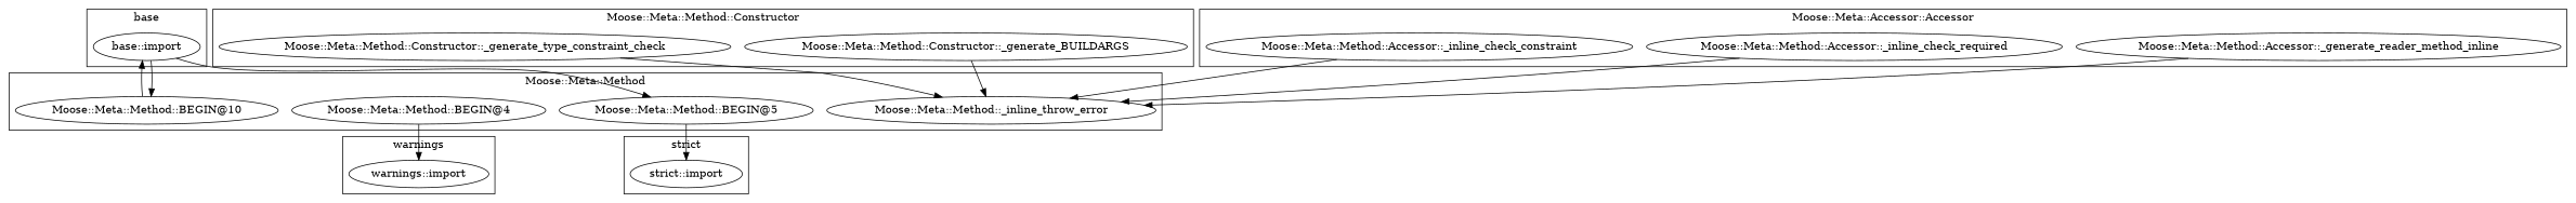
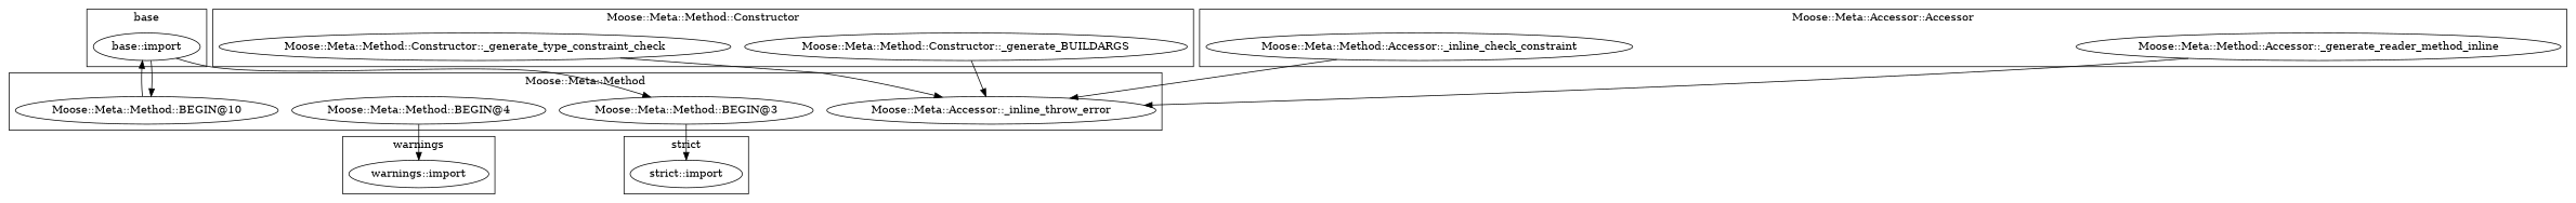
  digraph {
    "base::import"
    "warnings::import"
    "strict::import"
    "Moose::Meta::Method::BEGIN@4"
    "Moose::Meta::Method::BEGIN@10"
-   "Moose::Meta::Method::_inline_throw_error"
-   "Moose::Meta::Method::BEGIN@3" [label="Moose::Meta::Method::BEGIN@5"]
+   "Moose::Meta::Method::_inline_throw_error" [label="Moose::Meta::Accessor::_inline_throw_error"]
+   "Moose::Meta::Method::BEGIN@3"
    "Moose::Meta::Method::Constructor::_generate_BUILDARGS"
    "Moose::Meta::Method::Constructor::_generate_type_constraint_check"
    "Moose::Meta::Method::Accessor::_generate_reader_method_inline"
-   "Moose::Meta::Method::Accessor::_inline_check_required"
    "Moose::Meta::Method::Accessor::_inline_check_constraint"
    subgraph cluster_1 {
      label=base
      "base::import"
    }
    subgraph cluster_2 {
      label=warnings
      "warnings::import"
    }
    subgraph cluster_3 {
      label="strict"
      "strict::import"
    }
    subgraph cluster_4 {
      label="Moose::Meta::Method"
      "Moose::Meta::Method::BEGIN@4"
      "Moose::Meta::Method::BEGIN@10"
      "Moose::Meta::Method::_inline_throw_error"
      "Moose::Meta::Method::BEGIN@3"
    }
    subgraph cluster_5 {
      label="Moose::Meta::Method::Constructor"
      "Moose::Meta::Method::Constructor::_generate_BUILDARGS"
      "Moose::Meta::Method::Constructor::_generate_type_constraint_check"
    }
    subgraph cluster_6 {
      label="Moose::Meta::Accessor::Accessor"
      "Moose::Meta::Method::Accessor::_generate_reader_method_inline"
-     "Moose::Meta::Method::Accessor::_inline_check_required"
      "Moose::Meta::Method::Accessor::_inline_check_constraint"
    }
    "base::import" -> "Moose::Meta::Method::BEGIN@10"
    "base::import" -> "Moose::Meta::Method::BEGIN@3"
    "Moose::Meta::Method::BEGIN@4" -> "warnings::import"
    "Moose::Meta::Method::BEGIN@10" -> "base::import"
    "Moose::Meta::Method::BEGIN@3" -> "strict::import"
    "Moose::Meta::Method::Constructor::_generate_BUILDARGS" -> "Moose::Meta::Method::_inline_throw_error"
    "Moose::Meta::Method::Constructor::_generate_type_constraint_check" -> "Moose::Meta::Method::_inline_throw_error"
    "Moose::Meta::Method::Accessor::_generate_reader_method_inline" -> "Moose::Meta::Method::_inline_throw_error"
-   "Moose::Meta::Method::Accessor::_inline_check_required" -> "Moose::Meta::Method::_inline_throw_error"
    "Moose::Meta::Method::Accessor::_inline_check_constraint" -> "Moose::Meta::Method::_inline_throw_error"
  }
